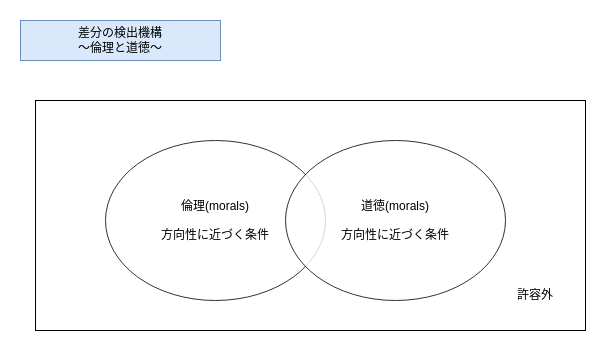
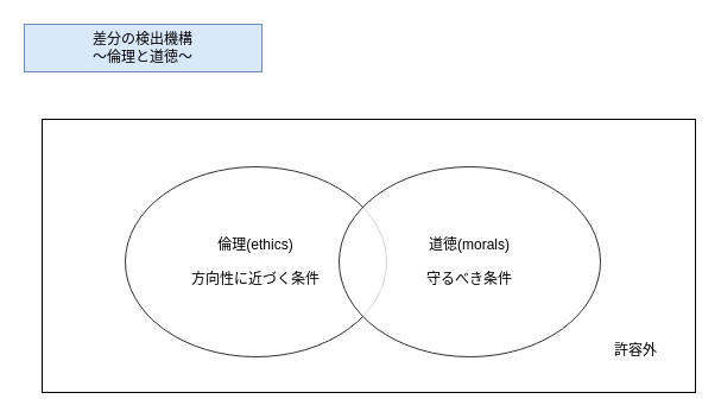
  <mxCell id="0" />
  <mxCell id="1" parent="0" />
  <mxCell id="2" value="差分の検出機構&lt;div&gt;～倫理と道徳～&lt;/div&gt;" style="text;html=1;align=center;verticalAlign=middle;whiteSpace=wrap;rounded=0;fillColor=#dae8fc;strokeColor=#6c8ebf;" vertex="1" parent="1"><mxGeometry x="20" y="20" width="200" height="40" as="geometry" /></mxCell>
  <mxCell id="3" value="" style="rounded=0;whiteSpace=wrap;html=1;" vertex="1" parent="1"><mxGeometry x="35" y="100" width="550" height="230" as="geometry" /></mxCell>
- <mxCell id="4" value="倫理&lt;span style=&quot;background-color: transparent; color: light-dark(rgb(0, 0, 0), rgb(255, 255, 255));&quot;&gt;(morals)&lt;/span&gt;&lt;div&gt;&lt;br&gt;&lt;div&gt;方向性に近づく条件&lt;/div&gt;&lt;/div&gt;" style="ellipse;whiteSpace=wrap;html=1;shadow=0;opacity=80;" vertex="1" parent="1"><mxGeometry x="105" y="140" width="220" height="160" as="geometry" /></mxCell>
- <mxCell id="5" value="道徳&lt;span style=&quot;background-color: transparent; color: light-dark(rgb(0, 0, 0), rgb(255, 255, 255));&quot;&gt;(morals)&lt;/span&gt;&lt;div&gt;&lt;span style=&quot;background-color: transparent; color: light-dark(rgb(0, 0, 0), rgb(255, 255, 255));&quot;&gt;&lt;br&gt;&lt;/span&gt;&lt;/div&gt;&lt;div&gt;&lt;span style=&quot;background-color: transparent; color: light-dark(rgb(0, 0, 0), rgb(255, 255, 255));&quot;&gt;方向性に近づく条件&lt;/span&gt;&lt;/div&gt;" style="ellipse;whiteSpace=wrap;html=1;opacity=80;" vertex="1" parent="1"><mxGeometry x="285" y="140" width="220" height="160" as="geometry" /></mxCell>
+ <mxCell id="4" value="倫理&lt;span style=&quot;background-color: transparent; color: light-dark(rgb(0, 0, 0), rgb(255, 255, 255));&quot;&gt;(ethics)&lt;/span&gt;&lt;div&gt;&lt;br&gt;&lt;div&gt;方向性に近づく条件&lt;/div&gt;&lt;/div&gt;" style="ellipse;whiteSpace=wrap;html=1;shadow=0;opacity=80;" vertex="1" parent="1"><mxGeometry x="105" y="140" width="220" height="160" as="geometry" /></mxCell>
+ <mxCell id="5" value="道徳&lt;span style=&quot;background-color: transparent; color: light-dark(rgb(0, 0, 0), rgb(255, 255, 255));&quot;&gt;(morals)&lt;/span&gt;&lt;div&gt;&lt;span style=&quot;background-color: transparent; color: light-dark(rgb(0, 0, 0), rgb(255, 255, 255));&quot;&gt;&lt;br&gt;&lt;/span&gt;&lt;/div&gt;&lt;div&gt;&lt;span style=&quot;background-color: transparent; color: light-dark(rgb(0, 0, 0), rgb(255, 255, 255));&quot;&gt;守るべき条件&lt;/span&gt;&lt;/div&gt;" style="ellipse;whiteSpace=wrap;html=1;opacity=80;" vertex="1" parent="1"><mxGeometry x="285" y="140" width="220" height="160" as="geometry" /></mxCell>
  <mxCell id="6" value="許容外" style="text;html=1;align=center;verticalAlign=middle;whiteSpace=wrap;rounded=0;" vertex="1" parent="1"><mxGeometry x="505" y="280" width="60" height="30" as="geometry" /></mxCell>
